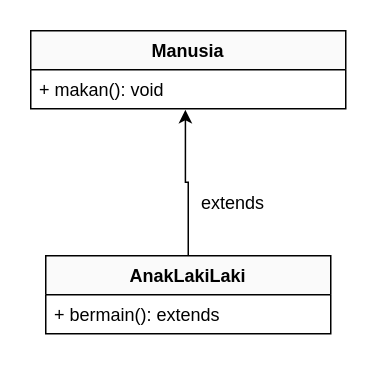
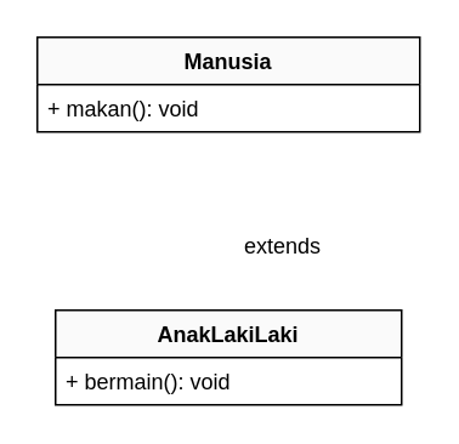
  <mxCell id="0" />
  <mxCell id="1" parent="0" />
- <mxCell id="2" style="edgeStyle=orthogonalEdgeStyle;rounded=0;orthogonalLoop=1;jettySize=auto;html=1;entryX=0.491;entryY=1.028;entryDx=0;entryDy=0;entryPerimeter=0;" parent="1" source="3" target="6" edge="1"><mxGeometry relative="1" as="geometry" /></mxCell>
  <mxCell id="3" value="AnakLakiLaki" style="swimlane;fontStyle=1;align=center;verticalAlign=top;childLayout=stackLayout;horizontal=1;startSize=26;horizontalStack=0;resizeParent=1;resizeParentMax=0;resizeLast=0;collapsible=1;marginBottom=0;fillColor=#FAFAFA;" parent="1" vertex="1"><mxGeometry x="30" y="170" width="190" height="52" as="geometry" /></mxCell>
- <mxCell id="4" value="+ bermain(): extends" style="text;strokeColor=none;fillColor=none;align=left;verticalAlign=top;spacingLeft=4;spacingRight=4;overflow=hidden;rotatable=0;points=[[0,0.5],[1,0.5]];portConstraint=eastwest;" parent="3" vertex="1"><mxGeometry y="26" width="190" height="26" as="geometry" /></mxCell>
+ <mxCell id="4" value="+ bermain(): void" style="text;strokeColor=none;fillColor=none;align=left;verticalAlign=top;spacingLeft=4;spacingRight=4;overflow=hidden;rotatable=0;points=[[0,0.5],[1,0.5]];portConstraint=eastwest;" parent="3" vertex="1"><mxGeometry y="26" width="190" height="26" as="geometry" /></mxCell>
  <mxCell id="5" value="Manusia" style="swimlane;fontStyle=1;align=center;verticalAlign=top;childLayout=stackLayout;horizontal=1;startSize=26;horizontalStack=0;resizeParent=1;resizeParentMax=0;resizeLast=0;collapsible=1;marginBottom=0;fillColor=#FAFAFA;" parent="1" vertex="1"><mxGeometry x="20" y="20" width="210" height="52" as="geometry" /></mxCell>
  <mxCell id="6" value="+ makan(): void" style="text;strokeColor=none;fillColor=none;align=left;verticalAlign=top;spacingLeft=4;spacingRight=4;overflow=hidden;rotatable=0;points=[[0,0.5],[1,0.5]];portConstraint=eastwest;" parent="5" vertex="1"><mxGeometry y="26" width="210" height="26" as="geometry" /></mxCell>
  <mxCell id="7" value="extends" style="text;html=1;strokeColor=none;fillColor=none;align=center;verticalAlign=middle;whiteSpace=wrap;rounded=0;" parent="1" vertex="1"><mxGeometry x="125" y="120" width="60" height="30" as="geometry" /></mxCell>
